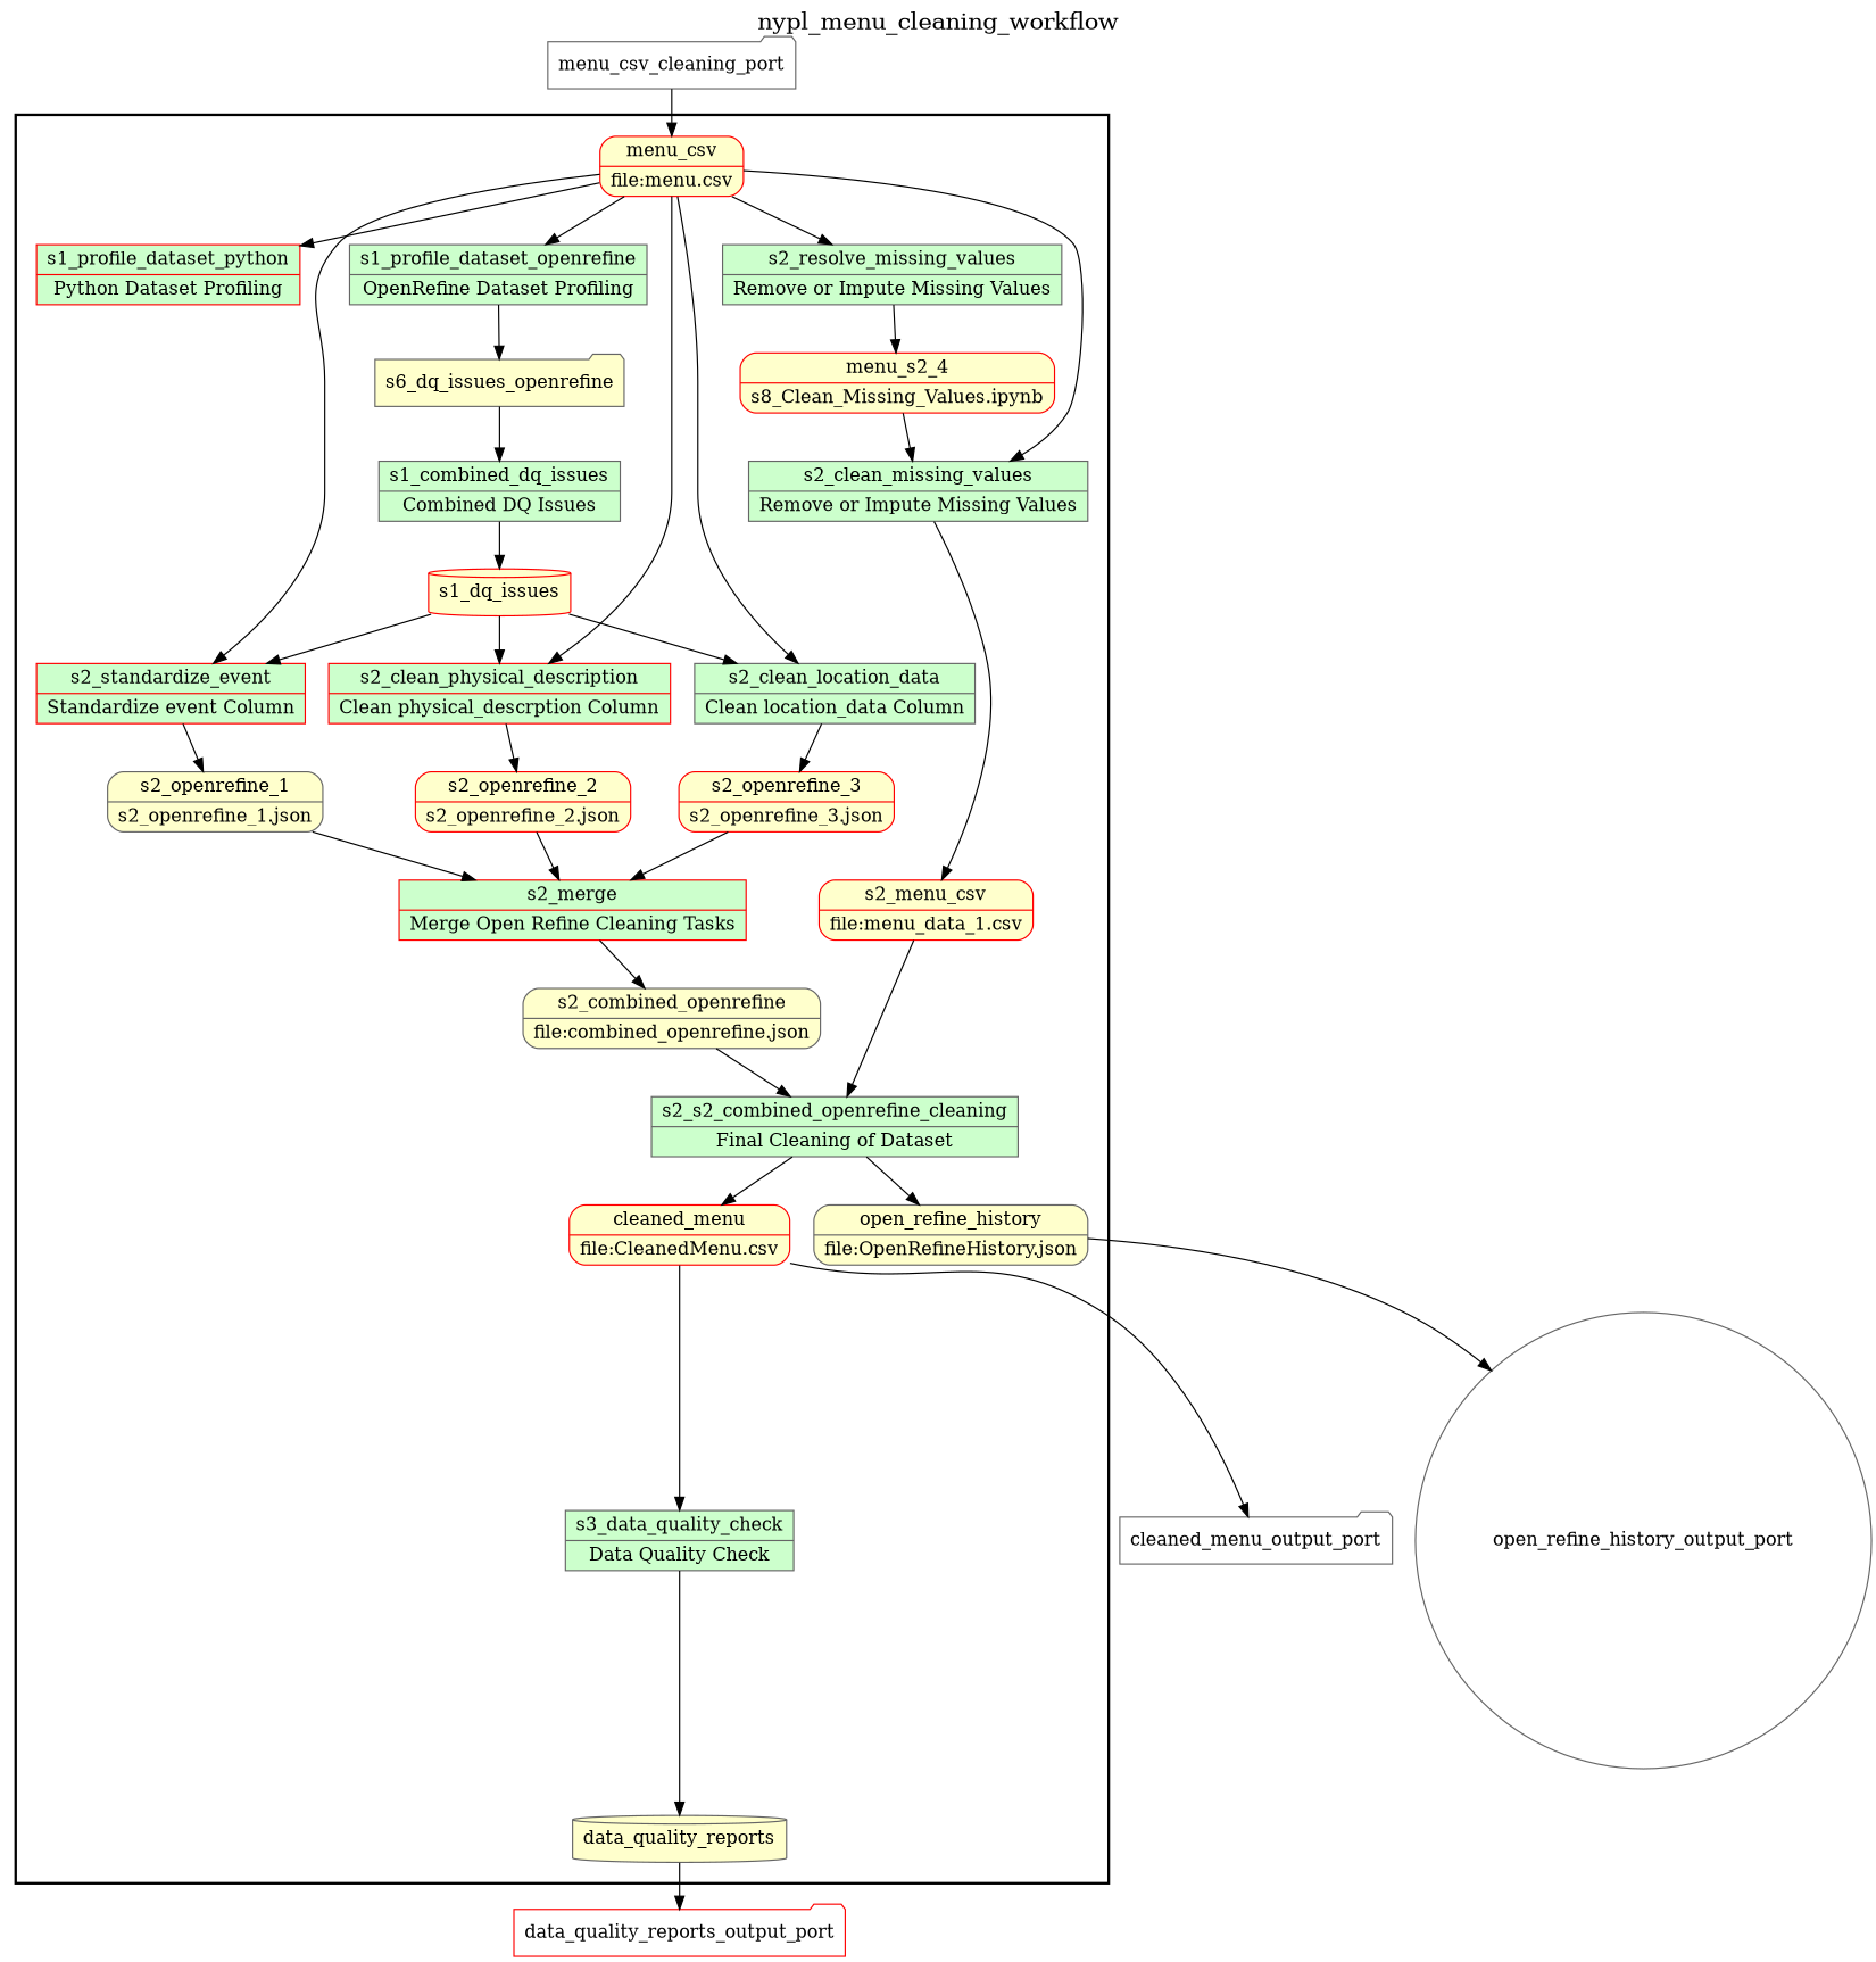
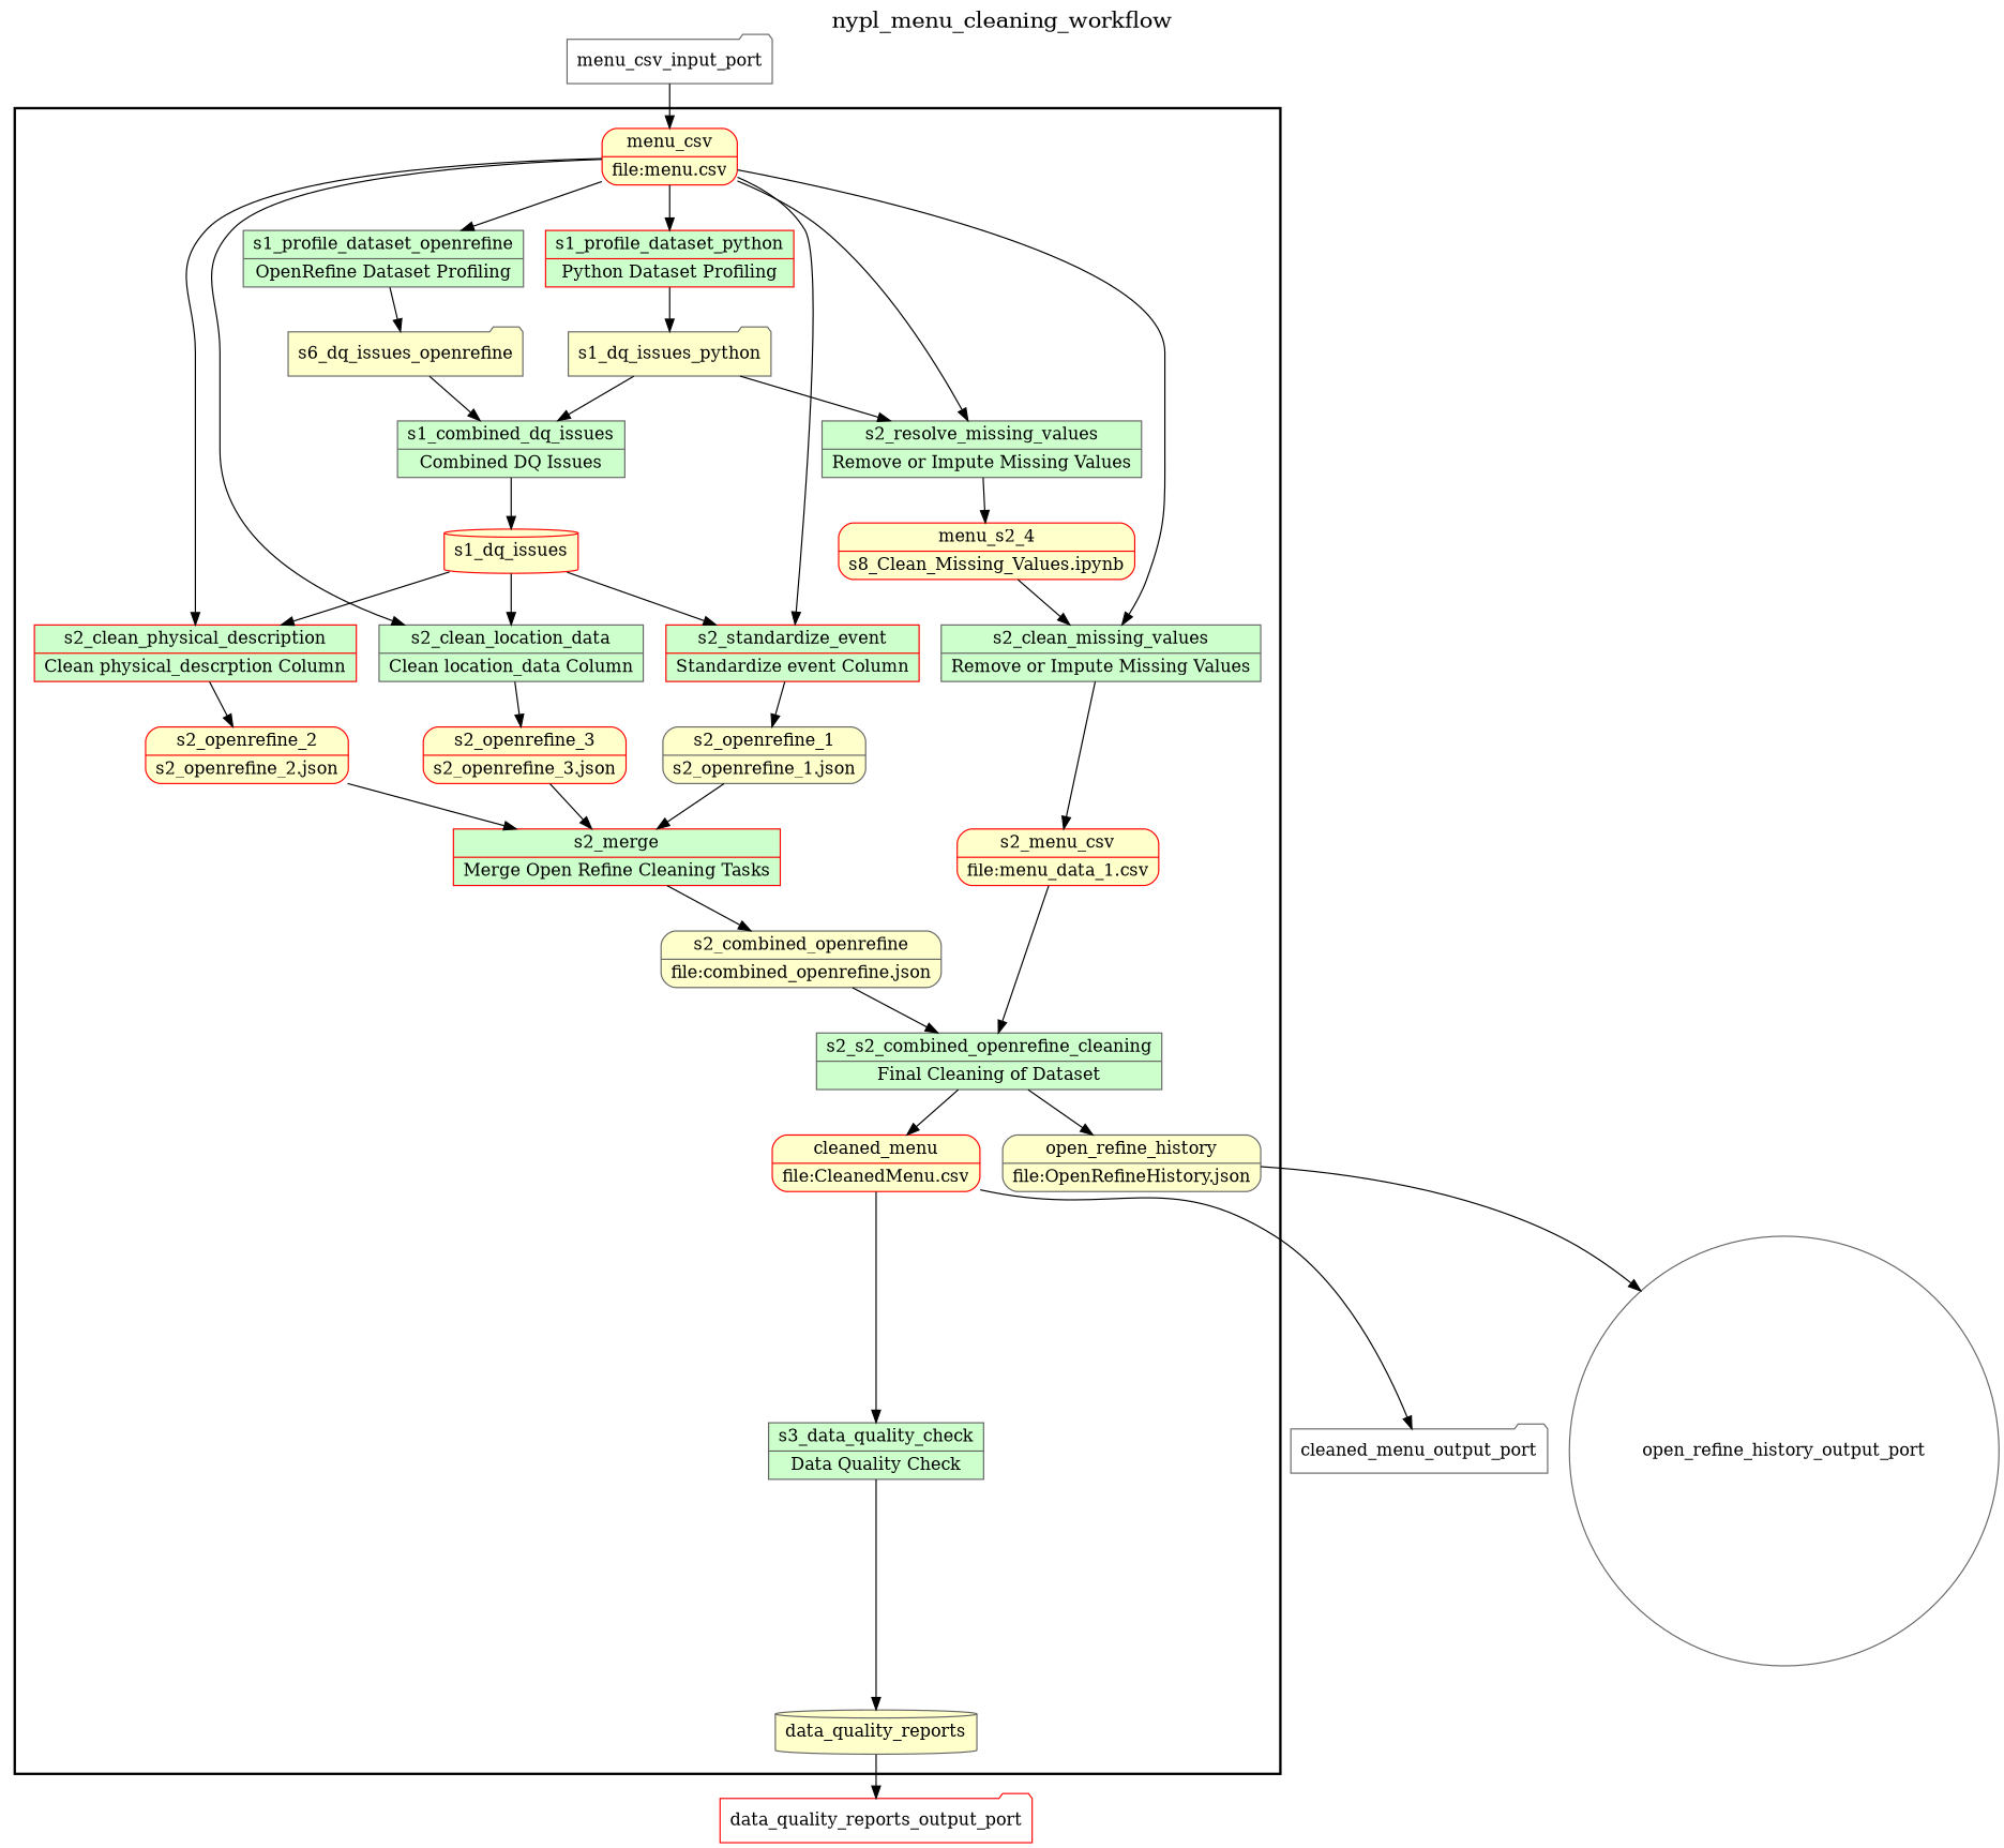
  digraph {
    fontname="DejaVu Serif"
    fontsize=18
    label=nypl_menu_cleaning_workflow
    labelloc=t
    rankdir=TB
    node [color=gray40 fillcolor="#FFFFCC" fontname="DejaVu Serif" peripheries=1 rankdir=LR shape=record style="rounded,filled"]
    edge [fontname="DejaVu Serif"]
    n1 [color=red fillcolor="#CCFFCC" label="{<f0> s1_profile_dataset_python |<f1> Python Dataset Profiling}" style=filled]
+   s1_dq_issues_python [shape=folder rankdir=""]
    n3 [fillcolor="#CCFFCC" label="{<f0> s1_profile_dataset_openrefine |<f1> OpenRefine Dataset Profiling}" style=filled]
    n4 [label=s6_dq_issues_openrefine shape=folder rankdir=""]
    n5 [fillcolor="#CCFFCC" label="{<f0> s1_combined_dq_issues |<f1> Combined DQ Issues}" style=filled]
    s1_dq_issues [color=red shape=cylinder rankdir=""]
    n7 [fillcolor="#CCFFCC" label="{<f0> s2_resolve_missing_values |<f1> Remove or Impute Missing Values}" style=filled]
    n8 [color=red label="{<f0> menu_s2_4 |<f1> s8_Clean_Missing_Values.ipynb}"]
    n9 [color=red fillcolor="#CCFFCC" label="{<f0> s2_clean_physical_description |<f1> Clean physical_descrption Column}" style=filled]
    n10 [color=red label="{<f0> s2_openrefine_2 |<f1> s2_openrefine_2.json}"]
    n11 [fillcolor="#CCFFCC" label="{<f0> s2_clean_location_data |<f1> Clean location_data Column}" style=filled]
    n12 [color=red label="{<f0> s2_openrefine_3 |<f1> s2_openrefine_3.json}"]
    n13 [color=red fillcolor="#CCFFCC" label="{<f0> s2_standardize_event |<f1> Standardize event Column}" style=filled]
    n14 [label="{<f0> s2_openrefine_1 |<f1> s2_openrefine_1.json}"]
    n15 [color=red fillcolor="#CCFFCC" label="{<f0> s2_merge |<f1> Merge Open Refine Cleaning Tasks}" style=filled]
    n16 [label="{<f0> s2_combined_openrefine |<f1> file\:combined_openrefine.json}"]
    n17 [fillcolor="#CCFFCC" label="{<f0> s2_clean_missing_values |<f1> Remove or Impute Missing Values}" style=filled]
    n18 [color=red label="{<f0> s2_menu_csv |<f1> file\:menu_data_1.csv}"]
    n19 [fillcolor="#CCFFCC" label="{<f0> s2_s2_combined_openrefine_cleaning |<f1> Final Cleaning of Dataset}" style=filled]
    n20 [color=red label="{<f0> cleaned_menu |<f1> file\:CleanedMenu.csv}"]
    n21 [label="{<f0> open_refine_history |<f1> file\:OpenRefineHistory.json}"]
    n22 [fillcolor="#CCFFCC" label="{<f0> s3_data_quality_check |<f1> Data Quality Check}" style=filled]
    data_quality_reports [shape=cylinder rankdir=""]
    n24 [color=red label="{<f0> menu_csv |<f1> file\:menu.csv}"]
    cleaned_menu_output_port [fillcolor="#FFFFFF" shape=folder width=0.2 rankdir=""]
    open_refine_history_output_port [fillcolor="#FFFFFF" shape=circle width=0.2 rankdir=""]
    data_quality_reports_output_port [color=red fillcolor="#FFFFFF" shape=folder width=0.2 rankdir=""]
-   menu_csv_input_port [fillcolor="#FFFFFF" shape=folder width=0.2 label=menu_csv_cleaning_port rankdir=""]
+   menu_csv_input_port [fillcolor="#FFFFFF" shape=folder width=0.2 rankdir=""]
    subgraph cluster_1 {
      color=black
      label=""
      penwidth=2
      subgraph cluster_2 {
        color=white
        label=""
        penwidth=2
        n1
+       s1_dq_issues_python
        n3
        n4
        n5
        s1_dq_issues
        n7
        n8
        n9
        n10
        n11
        n12
        n13
        n14
        n15
        n16
        n17
        n18
        n19
        n20
        n21
        n22
        data_quality_reports
        n24
      }
    }
+   n1 -> s1_dq_issues_python
+   s1_dq_issues_python -> n5
+   s1_dq_issues_python -> n7
    n3 -> n4
    n4 -> n5
    n5 -> s1_dq_issues
    s1_dq_issues -> n9
    s1_dq_issues -> n11
    s1_dq_issues -> n13
    n7 -> n8
    n8 -> n17
    n9 -> n10
    n10 -> n15
    n11 -> n12
    n12 -> n15
    n13 -> n14
    n14 -> n15
    n15 -> n16
    n16 -> n19
    n17 -> n18
    n18 -> n19
    n19 -> n20
    n19 -> n21
    n20 -> n22
    n20 -> cleaned_menu_output_port
    n21 -> open_refine_history_output_port
    n22 -> data_quality_reports
    data_quality_reports -> data_quality_reports_output_port
    n24 -> n1
    n24 -> n3
    n24 -> n7
    n24 -> n9
    n24 -> n11
    n24 -> n13
    n24 -> n17
    menu_csv_input_port -> n24
  }
